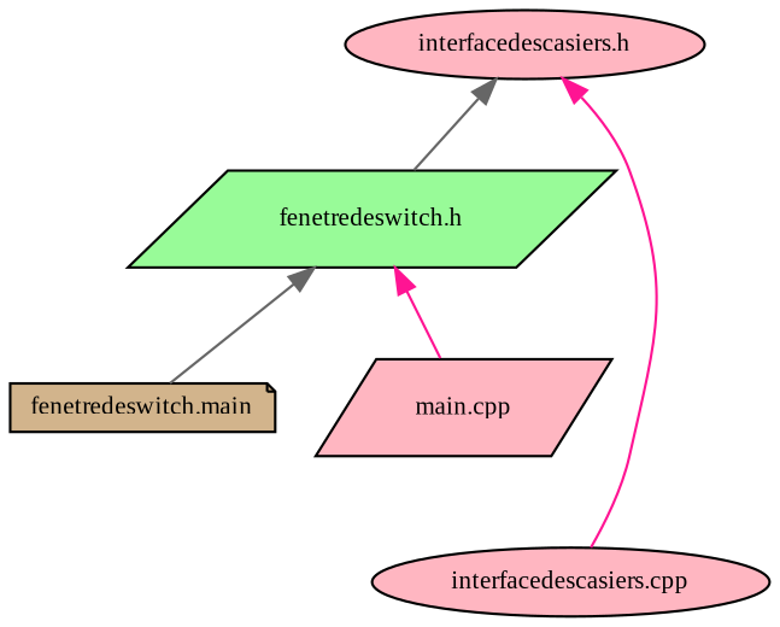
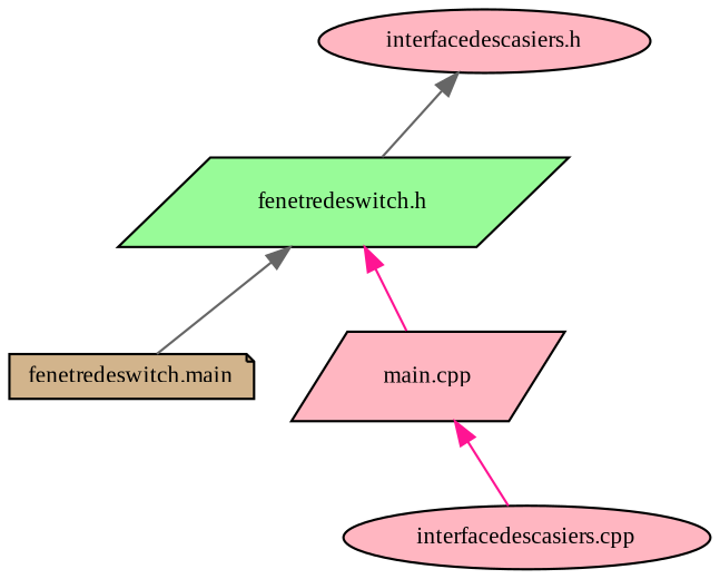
  digraph {
    fontname="Liberation Serif"
    node [color=black fillcolor=lightpink fontname="Liberation Serif" fontsize=10 shape=ellipse style=filled]
    edge [color=gray40 dir=back fontname="Liberation Serif" fontsize=10 labelfontname=Helvetica labelfontsize=10 style=solid]
    n1 [fontcolor=black height=0.2 label="interfacedescasiers.h" width=0.4]
    n2 [fillcolor=palegreen height=0.2 label="fenetredeswitch.h" shape=parallelogram width=0.4]
    n3 [height=0.2 label="interfacedescasiers.cpp" width=0.4]
    n4 [fillcolor=tan height=0.2 label="fenetredeswitch.main" shape=note width=0.4]
    n5 [height=0.2 label="main.cpp" shape=parallelogram width=0.4]
    n1 -> n2
-   n1 -> n3 [color=deeppink]
+   n5 -> n3 [color=deeppink]
    n2 -> n4
    n2 -> n5 [color=deeppink]
  }
